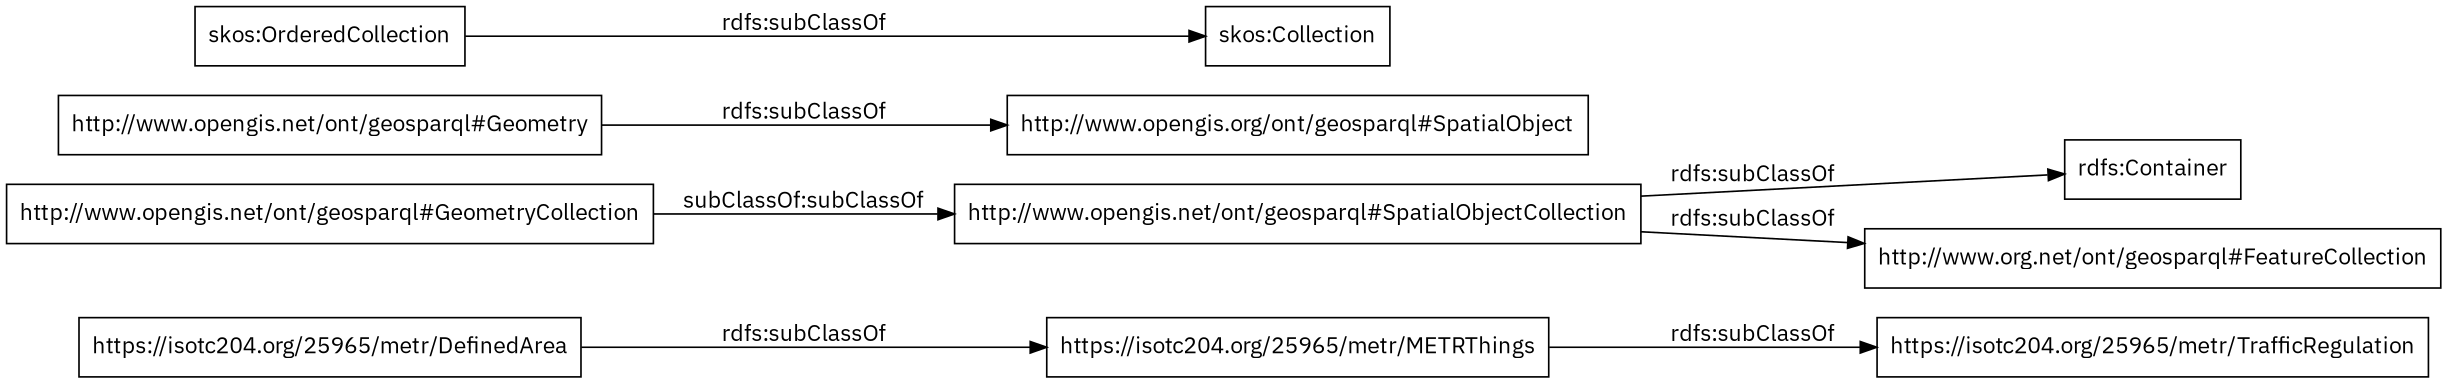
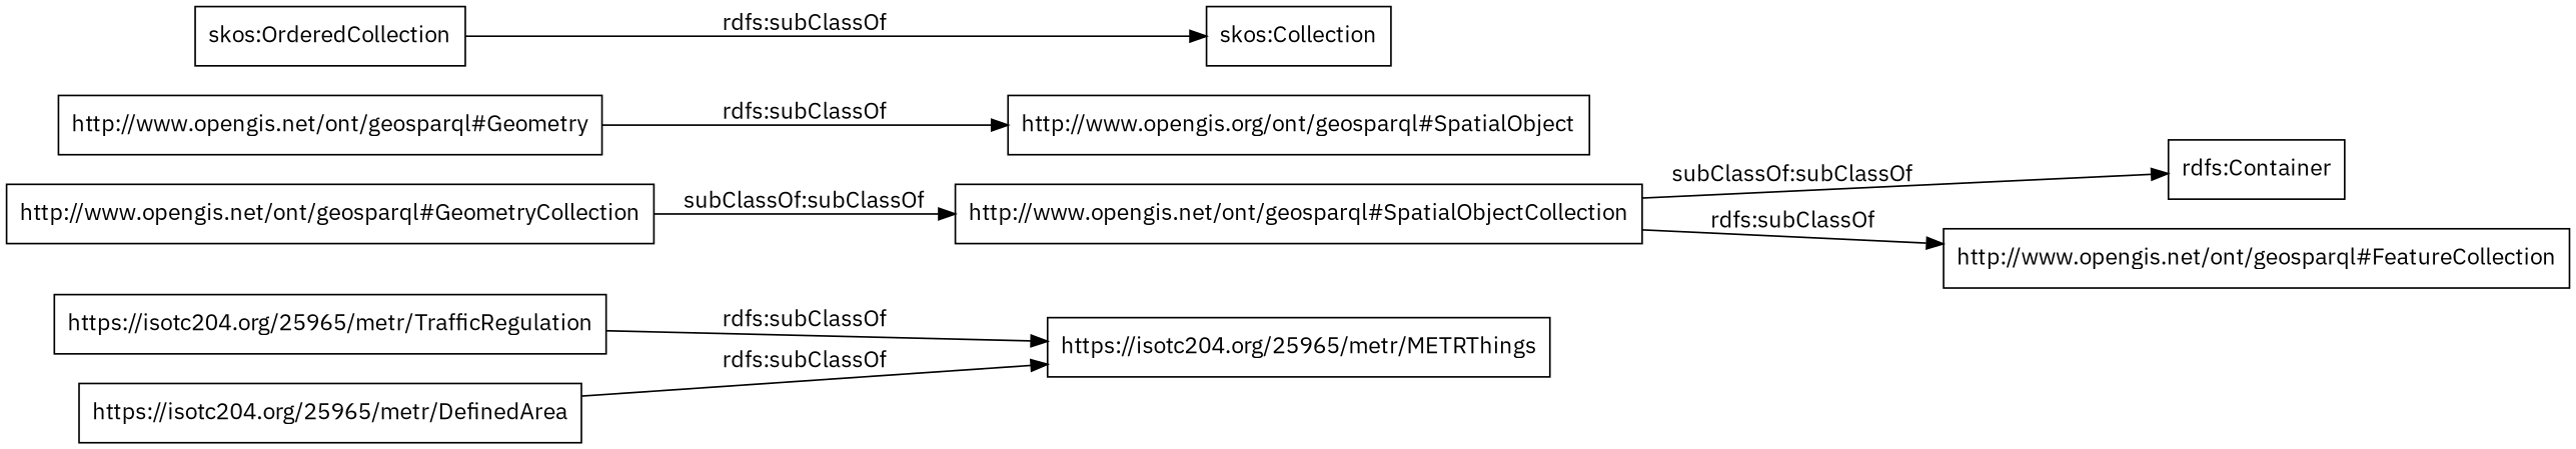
  digraph {
    fontname="IBM Plex Sans"
    rankdir=LR
    node [color=black fontname="IBM Plex Sans" shape=rectangle]
    edge [fontname="IBM Plex Sans"]
    "https://isotc204.org/25965/metr/TrafficRegulation"
    "https://isotc204.org/25965/metr/METRThings"
    "https://isotc204.org/25965/metr/DefinedArea"
    "http://www.opengis.net/ont/geosparql#SpatialObjectCollection"
    "rdfs:Container"
-   "http://www.opengis.net/ont/geosparql#FeatureCollection" [label="http://www.org.net/ont/geosparql#FeatureCollection"]
+   "http://www.opengis.net/ont/geosparql#FeatureCollection"
    "http://www.opengis.net/ont/geosparql#GeometryCollection"
    n8 [label="http://www.opengis.org/ont/geosparql#SpatialObject"]
    "http://www.opengis.net/ont/geosparql#Geometry"
    "skos:OrderedCollection"
    "skos:Collection"
-   "https://isotc204.org/25965/metr/METRThings" -> "https://isotc204.org/25965/metr/TrafficRegulation" [label="rdfs:subClassOf"]
+   "https://isotc204.org/25965/metr/TrafficRegulation" -> "https://isotc204.org/25965/metr/METRThings" [label="rdfs:subClassOf"]
    "https://isotc204.org/25965/metr/DefinedArea" -> "https://isotc204.org/25965/metr/METRThings" [label="rdfs:subClassOf"]
-   "http://www.opengis.net/ont/geosparql#SpatialObjectCollection" -> "rdfs:Container" [label="rdfs:subClassOf"]
+   "http://www.opengis.net/ont/geosparql#SpatialObjectCollection" -> "rdfs:Container" [label="subClassOf:subClassOf"]
    "http://www.opengis.net/ont/geosparql#SpatialObjectCollection" -> "http://www.opengis.net/ont/geosparql#FeatureCollection" [label="rdfs:subClassOf"]
    "http://www.opengis.net/ont/geosparql#GeometryCollection" -> "http://www.opengis.net/ont/geosparql#SpatialObjectCollection" [label="subClassOf:subClassOf"]
    "http://www.opengis.net/ont/geosparql#Geometry" -> n8 [label="rdfs:subClassOf"]
    "skos:OrderedCollection" -> "skos:Collection" [label="rdfs:subClassOf"]
  }
